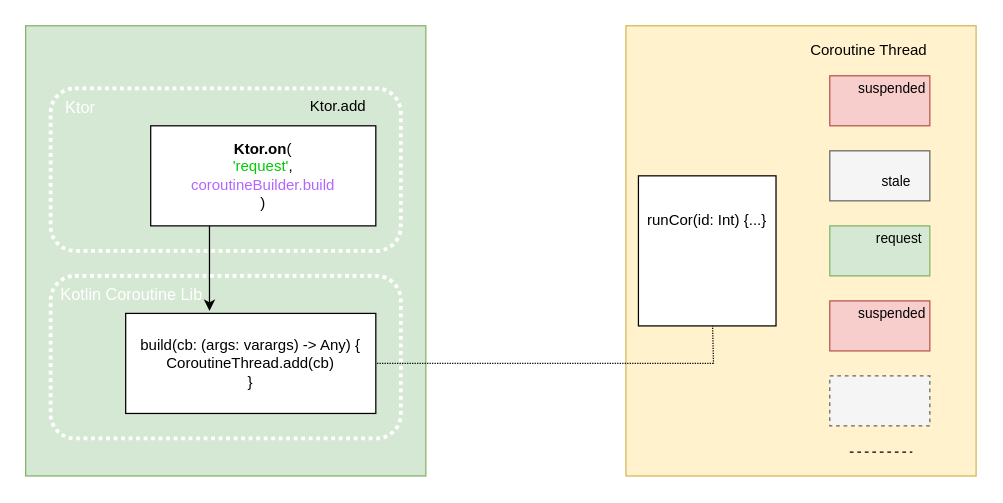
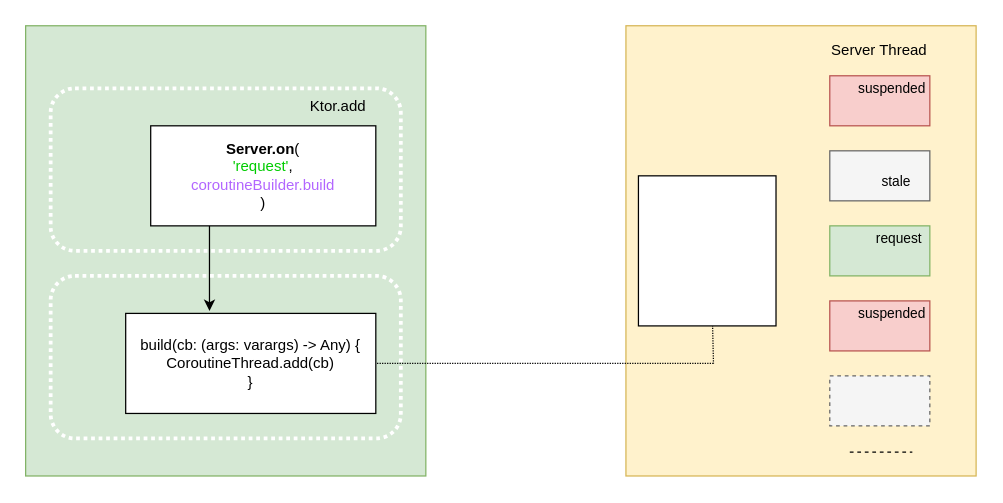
  <mxCell id="0" />
  <mxCell id="1" parent="0" />
  <mxCell id="2" value="" style="rounded=0;whiteSpace=wrap;html=1;fillColor=#d5e8d4;strokeColor=#82b366;fontColor=default;" parent="1" vertex="1"><mxGeometry x="20" y="20" width="320" height="360" as="geometry" /></mxCell>
  <mxCell id="3" value="" style="rounded=0;whiteSpace=wrap;html=1;strokeColor=#d6b656;fillColor=#fff2cc;fontColor=default;" parent="1" vertex="1"><mxGeometry x="500" y="20" width="280" height="360" as="geometry" /></mxCell>
- <mxCell id="4" value="Coroutine Thread" style="text;html=1;strokeColor=none;fillColor=none;align=right;verticalAlign=middle;whiteSpace=wrap;rounded=0;fontColor=default;" parent="1" vertex="1"><mxGeometry x="633" y="20" width="110" height="40" as="geometry" /></mxCell>
+ <mxCell id="4" value="Server Thread" style="text;html=1;strokeColor=none;fillColor=none;align=right;verticalAlign=middle;whiteSpace=wrap;rounded=0;fontColor=default;" parent="1" vertex="1"><mxGeometry x="633" y="20" width="110" height="40" as="geometry" /></mxCell>
  <mxCell id="5" value="" style="rounded=0;whiteSpace=wrap;html=1;fontColor=default;strokeColor=default;fillColor=default;" parent="1" vertex="1"><mxGeometry x="100" y="250" width="200" height="80" as="geometry" /></mxCell>
  <mxCell id="6" value="" style="endArrow=classic;html=1;rounded=0;labelBackgroundColor=default;fontColor=default;strokeColor=default;entryX=0.335;entryY=-0.025;entryDx=0;entryDy=0;entryPerimeter=0;" parent="1" target="5" edge="1"><mxGeometry width="50" height="50" relative="1" as="geometry"><mxPoint x="167" y="180" as="sourcePoint" /><mxPoint x="167" y="240" as="targetPoint" /></mxGeometry></mxCell>
  <mxCell id="7" value="build(cb: (args: varargs) -&amp;gt; Any) {&lt;br&gt;CoroutineThread.add(cb)&lt;br&gt;}" style="text;html=1;strokeColor=none;fillColor=none;align=center;verticalAlign=middle;whiteSpace=wrap;rounded=0;fontColor=default;" parent="1" vertex="1"><mxGeometry x="110" y="267.5" width="180" height="45" as="geometry" /></mxCell>
  <mxCell id="8" value="" style="rounded=0;whiteSpace=wrap;html=1;strokeColor=#b85450;fillColor=#f8cecc;align=right;fontColor=default;" parent="1" vertex="1"><mxGeometry x="663" y="60" width="80" height="40" as="geometry" /></mxCell>
  <mxCell id="9" value="" style="rounded=1;whiteSpace=wrap;html=1;align=right;fillColor=none;strokeColor=#FFFFFF;fontColor=default;dashed=1;dashPattern=1 1;strokeWidth=3;" parent="1" vertex="1"><mxGeometry x="40" y="70" width="280" height="130" as="geometry" /></mxCell>
- <mxCell id="10" value="&lt;b&gt;Ktor.on&lt;/b&gt;(&lt;br&gt;&lt;font color=&quot;#00cc00&quot;&gt;'request'&lt;/font&gt;,&lt;br&gt;&lt;font color=&quot;#b266ff&quot;&gt;coroutineBuilder.build&lt;/font&gt;&lt;br&gt;)" style="rounded=0;whiteSpace=wrap;html=1;fontColor=default;strokeColor=default;fillColor=default;" parent="1" vertex="1"><mxGeometry x="120" y="100" width="180" height="80" as="geometry" /></mxCell>
+ <mxCell id="10" value="&lt;b&gt;Server.on&lt;/b&gt;(&lt;br&gt;&lt;font color=&quot;#00cc00&quot;&gt;'request'&lt;/font&gt;,&lt;br&gt;&lt;font color=&quot;#b266ff&quot;&gt;coroutineBuilder.build&lt;/font&gt;&lt;br&gt;)" style="rounded=0;whiteSpace=wrap;html=1;fontColor=default;strokeColor=default;fillColor=default;" parent="1" vertex="1"><mxGeometry x="120" y="100" width="180" height="80" as="geometry" /></mxCell>
  <mxCell id="11" value="Ktor.add" style="text;html=1;strokeColor=none;fillColor=none;align=center;verticalAlign=middle;whiteSpace=wrap;rounded=0;fontColor=default;" parent="1" vertex="1"><mxGeometry x="240" y="70" width="60" height="30" as="geometry" /></mxCell>
- <mxCell id="12" value="&lt;font style=&quot;font-size: 13px&quot; color=&quot;#ffffff&quot;&gt;Ktor&lt;/font&gt;" style="text;html=1;align=left;verticalAlign=middle;whiteSpace=wrap;rounded=0;dashed=1;dashPattern=1 1;fontColor=default;" parent="1" vertex="1"><mxGeometry x="50" y="70" width="60" height="30" as="geometry" /></mxCell>
  <mxCell id="13" value="" style="rounded=1;whiteSpace=wrap;html=1;align=right;fillColor=none;strokeColor=#FFFFFF;fontColor=default;dashed=1;dashPattern=1 1;strokeWidth=3;" parent="1" vertex="1"><mxGeometry x="40" y="220" width="280" height="130" as="geometry" /></mxCell>
- <mxCell id="14" value="&lt;font style=&quot;font-size: 13px&quot; color=&quot;#ffffff&quot;&gt;Kotlin Coroutine Lib&lt;/font&gt;" style="text;html=1;strokeColor=none;fillColor=none;align=center;verticalAlign=middle;whiteSpace=wrap;rounded=0;dashed=1;dashPattern=1 1;fontColor=default;" parent="1" vertex="1"><mxGeometry x="40" y="220" width="130" height="30" as="geometry" /></mxCell>
  <mxCell id="15" value="" style="rounded=0;whiteSpace=wrap;html=1;strokeColor=#666666;fillColor=#f5f5f5;align=right;fontColor=default;" parent="1" vertex="1"><mxGeometry x="663" y="120" width="80" height="40" as="geometry" /></mxCell>
  <mxCell id="16" value="" style="rounded=0;whiteSpace=wrap;html=1;strokeColor=#82b366;fillColor=#d5e8d4;align=right;fontColor=default;" parent="1" vertex="1"><mxGeometry x="663" y="180" width="80" height="40" as="geometry" /></mxCell>
  <mxCell id="17" value="" style="rounded=0;whiteSpace=wrap;html=1;strokeColor=#b85450;fillColor=#f8cecc;align=right;fontColor=default;" parent="1" vertex="1"><mxGeometry x="663" y="240" width="80" height="40" as="geometry" /></mxCell>
  <mxCell id="18" value="" style="rounded=0;whiteSpace=wrap;html=1;strokeColor=#666666;fillColor=#f5f5f5;align=right;fontColor=#333333;dashed=1;" parent="1" vertex="1"><mxGeometry x="663" y="300" width="80" height="40" as="geometry" /></mxCell>
  <mxCell id="19" value="" style="endArrow=none;dashed=1;html=1;rounded=0;labelBackgroundColor=default;fontSize=13;fontColor=default;strokeColor=default;" parent="1" edge="1"><mxGeometry width="50" height="50" relative="1" as="geometry"><mxPoint x="679" y="361" as="sourcePoint" /><mxPoint x="729" y="361" as="targetPoint" /></mxGeometry></mxCell>
  <mxCell id="20" value="" style="endArrow=none;dashed=1;html=1;rounded=0;labelBackgroundColor=default;fontSize=13;fontColor=default;strokeColor=default;dashPattern=1 1;strokeWidth=1;exitX=0.539;exitY=0.995;exitDx=0;exitDy=0;exitPerimeter=0;" parent="1" source="22" edge="1"><mxGeometry width="50" height="50" relative="1" as="geometry"><mxPoint x="570" y="260" as="sourcePoint" /><mxPoint x="570" y="290" as="targetPoint" /></mxGeometry></mxCell>
  <mxCell id="21" value="" style="endArrow=none;dashed=1;html=1;rounded=0;labelBackgroundColor=default;fontSize=13;fontColor=default;strokeColor=default;dashPattern=1 1;strokeWidth=1;entryX=0.929;entryY=0.538;entryDx=0;entryDy=0;entryPerimeter=0;" parent="1" target="13" edge="1"><mxGeometry width="50" height="50" relative="1" as="geometry"><mxPoint x="570" y="290" as="sourcePoint" /><mxPoint x="580" y="330" as="targetPoint" /></mxGeometry></mxCell>
  <mxCell id="22" value="" style="rounded=0;whiteSpace=wrap;html=1;fontSize=13;fontColor=default;strokeColor=default;strokeWidth=1;fillColor=default;align=left;" parent="1" vertex="1"><mxGeometry x="510" y="140" width="110" height="120" as="geometry" /></mxCell>
- <mxCell id="23" value="&lt;font style=&quot;font-size: 12px&quot;&gt;runCor(id: Int) {...}&lt;/font&gt;" style="text;html=1;strokeColor=none;fillColor=none;align=center;verticalAlign=middle;whiteSpace=wrap;rounded=0;fontSize=13;fontColor=default;" parent="1" vertex="1"><mxGeometry x="510" y="160" width="110" height="30" as="geometry" /></mxCell>
  <mxCell id="24" value="&lt;font style=&quot;font-size: 11px&quot;&gt;suspended&lt;/font&gt;" style="text;html=1;strokeColor=none;fillColor=none;align=center;verticalAlign=middle;whiteSpace=wrap;rounded=0;fontSize=12;fontColor=default;" parent="1" vertex="1"><mxGeometry x="683" y="60" width="60" height="20" as="geometry" /></mxCell>
  <mxCell id="25" value="&lt;font style=&quot;font-size: 11px&quot;&gt;suspended&lt;/font&gt;" style="text;html=1;strokeColor=none;fillColor=none;align=center;verticalAlign=middle;whiteSpace=wrap;rounded=0;fontSize=12;fontColor=default;" parent="1" vertex="1"><mxGeometry x="683" y="240" width="60" height="20" as="geometry" /></mxCell>
  <mxCell id="26" value="&lt;font style=&quot;font-size: 11px&quot;&gt;stale&lt;/font&gt;" style="text;html=1;strokeColor=none;fillColor=none;align=right;verticalAlign=middle;whiteSpace=wrap;rounded=0;fontSize=12;fontColor=default;" parent="1" vertex="1"><mxGeometry x="670" y="135" width="60" height="20" as="geometry" /></mxCell>
  <mxCell id="27" value="&lt;font style=&quot;font-size: 11px&quot;&gt;request&lt;/font&gt;" style="text;html=1;strokeColor=none;fillColor=none;align=right;verticalAlign=middle;whiteSpace=wrap;rounded=0;fontSize=12;fontColor=default;" parent="1" vertex="1"><mxGeometry x="679" y="180" width="60" height="20" as="geometry" /></mxCell>
